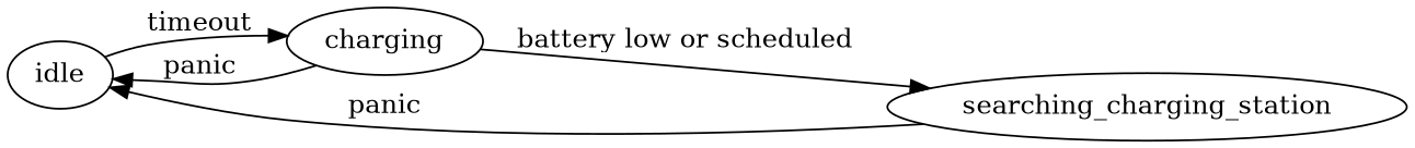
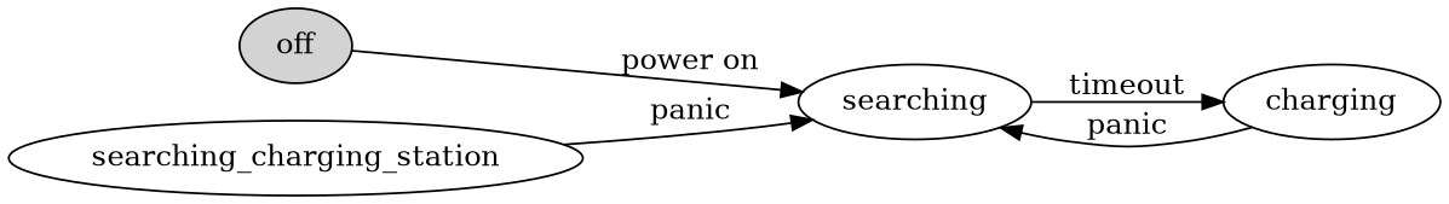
  digraph {
    rankdir=LR
-   idle
+   off [style=filled]
+   idle [label=searching]
    n3 [label=charging]
    searching_charging_station
+   off -> idle [label="power on"]
    idle -> n3 [label=timeout]
    n3 -> idle [label=panic]
-   n3 -> searching_charging_station [label="battery low or scheduled"]
    searching_charging_station -> idle [label=panic]
  }
